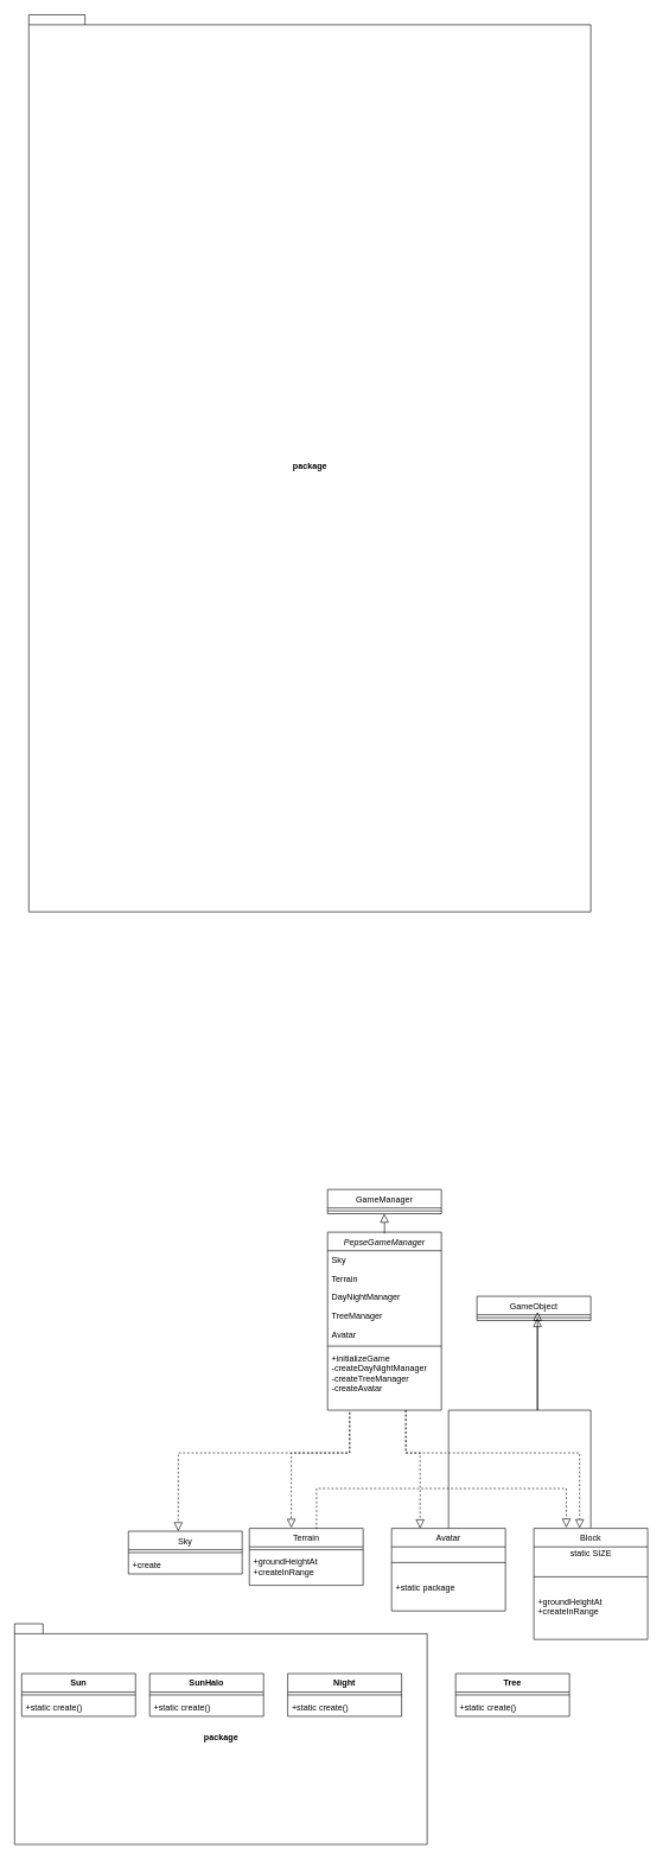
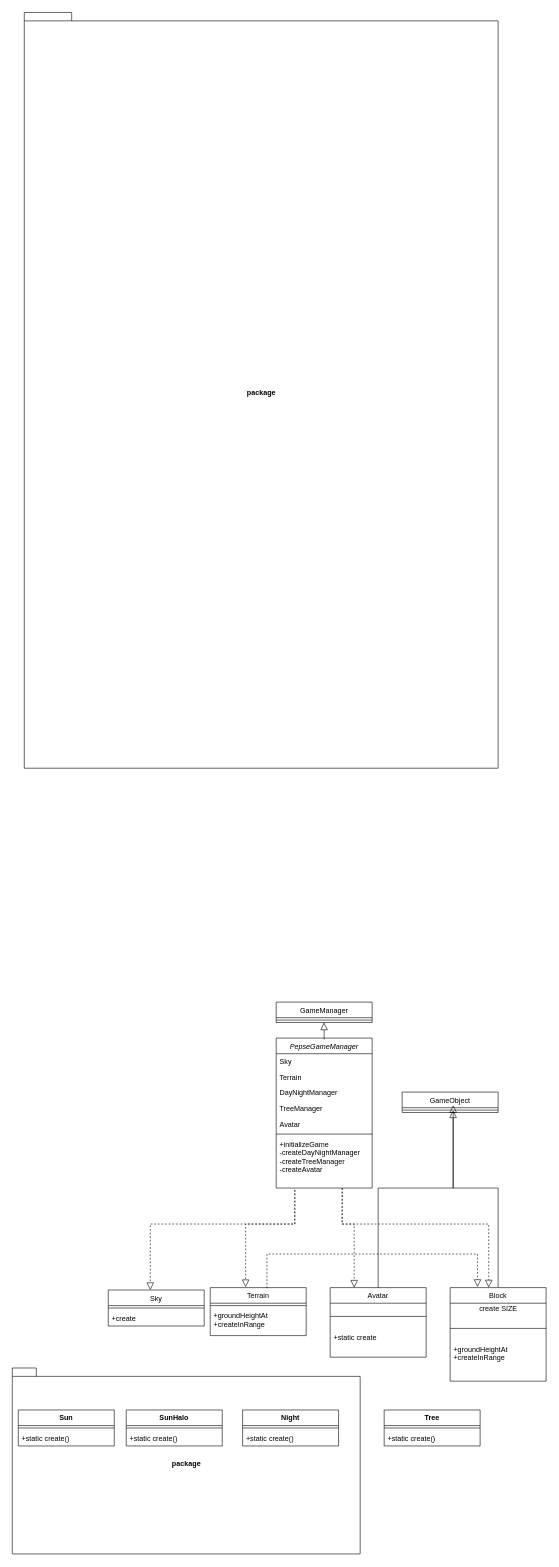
  <mxCell id="0" />
  <mxCell id="1" parent="0" />
  <mxCell id="2" value="PepseGameManager" style="swimlane;fontStyle=2;align=center;verticalAlign=top;childLayout=stackLayout;horizontal=1;startSize=26;horizontalStack=0;resizeParent=1;resizeLast=0;collapsible=1;marginBottom=0;rounded=0;shadow=0;strokeWidth=1;" parent="1" vertex="1"><mxGeometry x="460" y="1730" width="160" height="250" as="geometry"><mxRectangle x="230" y="140" width="160" height="26" as="alternateBounds" /></mxGeometry></mxCell>
  <mxCell id="3" value="Sky   " style="text;align=left;verticalAlign=top;spacingLeft=4;spacingRight=4;overflow=hidden;rotatable=0;points=[[0,0.5],[1,0.5]];portConstraint=eastwest;" parent="2" vertex="1"><mxGeometry y="26" width="160" height="26" as="geometry" /></mxCell>
  <mxCell id="4" value="Terrain" style="text;align=left;verticalAlign=top;spacingLeft=4;spacingRight=4;overflow=hidden;rotatable=0;points=[[0,0.5],[1,0.5]];portConstraint=eastwest;rounded=0;shadow=0;html=0;" parent="2" vertex="1"><mxGeometry y="52" width="160" height="26" as="geometry" /></mxCell>
  <mxCell id="5" value="DayNightManager" style="text;align=left;verticalAlign=top;spacingLeft=4;spacingRight=4;overflow=hidden;rotatable=0;points=[[0,0.5],[1,0.5]];portConstraint=eastwest;rounded=0;shadow=0;html=0;" parent="2" vertex="1"><mxGeometry y="78" width="160" height="26" as="geometry" /></mxCell>
  <mxCell id="6" value="TreeManager" style="text;align=left;verticalAlign=top;spacingLeft=4;spacingRight=4;overflow=hidden;rotatable=0;points=[[0,0.5],[1,0.5]];portConstraint=eastwest;rounded=0;shadow=0;html=0;" parent="2" vertex="1"><mxGeometry y="104" width="160" height="26" as="geometry" /></mxCell>
  <mxCell id="7" value="Avatar" style="text;align=left;verticalAlign=top;spacingLeft=4;spacingRight=4;overflow=hidden;rotatable=0;points=[[0,0.5],[1,0.5]];portConstraint=eastwest;rounded=0;shadow=0;html=0;" parent="2" vertex="1"><mxGeometry y="130" width="160" height="26" as="geometry" /></mxCell>
  <mxCell id="8" value="" style="line;html=1;strokeWidth=1;align=left;verticalAlign=middle;spacingTop=-1;spacingLeft=3;spacingRight=3;rotatable=0;labelPosition=right;points=[];portConstraint=eastwest;" parent="2" vertex="1"><mxGeometry y="156" width="160" height="8" as="geometry" /></mxCell>
  <mxCell id="9" value="+initializeGame&#10;-createDayNightManager&#10;-createTreeManager&#10;-createAvatar" style="text;align=left;verticalAlign=top;spacingLeft=4;spacingRight=4;overflow=hidden;rotatable=0;points=[[0,0.5],[1,0.5]];portConstraint=eastwest;" parent="2" vertex="1"><mxGeometry y="164" width="160" height="86" as="geometry" /></mxCell>
  <mxCell id="10" value="Sky" style="swimlane;fontStyle=0;align=center;verticalAlign=top;childLayout=stackLayout;horizontal=1;startSize=26;horizontalStack=0;resizeParent=1;resizeLast=0;collapsible=1;marginBottom=0;rounded=0;shadow=0;strokeWidth=1;" parent="1" vertex="1"><mxGeometry x="180" y="2150" width="160" height="60" as="geometry"><mxRectangle x="550" y="140" width="160" height="26" as="alternateBounds" /></mxGeometry></mxCell>
  <mxCell id="11" value="" style="line;html=1;strokeWidth=1;align=left;verticalAlign=middle;spacingTop=-1;spacingLeft=3;spacingRight=3;rotatable=0;labelPosition=right;points=[];portConstraint=eastwest;" parent="10" vertex="1"><mxGeometry y="26" width="160" height="8" as="geometry" /></mxCell>
  <mxCell id="12" value="+create" style="text;align=left;verticalAlign=top;spacingLeft=4;spacingRight=4;overflow=hidden;rotatable=0;points=[[0,0.5],[1,0.5]];portConstraint=eastwest;" parent="10" vertex="1"><mxGeometry y="34" width="160" height="26" as="geometry" /></mxCell>
  <mxCell id="13" value="" style="endArrow=block;endSize=10;endFill=0;shadow=0;strokeWidth=1;rounded=0;edgeStyle=elbowEdgeStyle;elbow=vertical;" parent="1" edge="1"><mxGeometry width="160" relative="1" as="geometry"><mxPoint x="540" y="1732" as="sourcePoint" /><mxPoint x="539.5" y="1704" as="targetPoint" /></mxGeometry></mxCell>
  <mxCell id="14" value="GameManager" style="swimlane;fontStyle=0;align=center;verticalAlign=top;childLayout=stackLayout;horizontal=1;startSize=26;horizontalStack=0;resizeParent=1;resizeLast=0;collapsible=1;marginBottom=0;rounded=0;shadow=0;strokeWidth=1;" parent="1" vertex="1"><mxGeometry x="460" y="1670" width="160" height="34" as="geometry"><mxRectangle x="340" y="380" width="170" height="26" as="alternateBounds" /></mxGeometry></mxCell>
  <mxCell id="15" value="" style="line;html=1;strokeWidth=1;align=left;verticalAlign=middle;spacingTop=-1;spacingLeft=3;spacingRight=3;rotatable=0;labelPosition=right;points=[];portConstraint=eastwest;" parent="14" vertex="1"><mxGeometry y="26" width="160" height="8" as="geometry" /></mxCell>
  <mxCell id="16" value="" style="endArrow=block;endSize=10;endFill=0;shadow=0;strokeWidth=1;rounded=0;edgeStyle=elbowEdgeStyle;elbow=vertical;exitX=0.5;exitY=0;exitDx=0;exitDy=0;entryX=0.531;entryY=0.565;entryDx=0;entryDy=0;entryPerimeter=0;" parent="1" source="22" edge="1" target="18"><mxGeometry width="160" relative="1" as="geometry"><mxPoint x="699.5" y="2010" as="sourcePoint" /><mxPoint x="699.5" y="1850" as="targetPoint" /><Array as="points"><mxPoint x="790" y="1980" /><mxPoint x="690" y="1950" /></Array></mxGeometry></mxCell>
  <mxCell id="17" value="GameObject" style="swimlane;fontStyle=0;align=center;verticalAlign=top;childLayout=stackLayout;horizontal=1;startSize=26;horizontalStack=0;resizeParent=1;resizeLast=0;collapsible=1;marginBottom=0;rounded=0;shadow=0;strokeWidth=1;" parent="1" vertex="1"><mxGeometry x="670" y="1820" width="160" height="34" as="geometry"><mxRectangle x="340" y="380" width="170" height="26" as="alternateBounds" /></mxGeometry></mxCell>
  <mxCell id="18" value="" style="line;html=1;strokeWidth=1;align=left;verticalAlign=middle;spacingTop=-1;spacingLeft=3;spacingRight=3;rotatable=0;labelPosition=right;points=[];portConstraint=eastwest;" parent="17" vertex="1"><mxGeometry y="26" width="160" height="8" as="geometry" /></mxCell>
  <mxCell id="19" value="Terrain" style="swimlane;fontStyle=0;align=center;verticalAlign=top;childLayout=stackLayout;horizontal=1;startSize=26;horizontalStack=0;resizeParent=1;resizeLast=0;collapsible=1;marginBottom=0;rounded=0;shadow=0;strokeWidth=1;" parent="1" vertex="1"><mxGeometry x="350" y="2146" width="160" height="80" as="geometry"><mxRectangle x="550" y="140" width="160" height="26" as="alternateBounds" /></mxGeometry></mxCell>
  <mxCell id="20" value="" style="line;html=1;strokeWidth=1;align=left;verticalAlign=middle;spacingTop=-1;spacingLeft=3;spacingRight=3;rotatable=0;labelPosition=right;points=[];portConstraint=eastwest;" parent="19" vertex="1"><mxGeometry y="26" width="160" height="8" as="geometry" /></mxCell>
  <mxCell id="21" value="+groundHeightAt&#10;+createInRange" style="text;align=left;verticalAlign=top;spacingLeft=4;spacingRight=4;overflow=hidden;rotatable=0;points=[[0,0.5],[1,0.5]];portConstraint=eastwest;" parent="19" vertex="1"><mxGeometry y="34" width="160" height="46" as="geometry" /></mxCell>
  <mxCell id="22" value="Block" style="swimlane;fontStyle=0;align=center;verticalAlign=top;childLayout=stackLayout;horizontal=1;startSize=26;horizontalStack=0;resizeParent=1;resizeLast=0;collapsible=1;marginBottom=0;rounded=0;shadow=0;strokeWidth=1;" parent="1" vertex="1"><mxGeometry x="750" y="2146" width="160" height="156" as="geometry"><mxRectangle x="550" y="140" width="160" height="26" as="alternateBounds" /></mxGeometry></mxCell>
- <mxCell id="23" value="static SIZE" style="text;html=1;align=center;verticalAlign=middle;resizable=0;points=[];autosize=1;strokeColor=none;fillColor=none;" parent="22" vertex="1"><mxGeometry y="26" width="160" height="20" as="geometry" /></mxCell>
+ <mxCell id="23" value="create SIZE" style="text;html=1;align=center;verticalAlign=middle;resizable=0;points=[];autosize=1;strokeColor=none;fillColor=none;" parent="22" vertex="1"><mxGeometry y="26" width="160" height="20" as="geometry" /></mxCell>
  <mxCell id="24" value="" style="line;html=1;strokeWidth=1;align=left;verticalAlign=middle;spacingTop=-1;spacingLeft=3;spacingRight=3;rotatable=0;labelPosition=right;points=[];portConstraint=eastwest;" parent="22" vertex="1"><mxGeometry y="46" width="160" height="44" as="geometry" /></mxCell>
  <mxCell id="25" value="+groundHeightAt&#10;+createInRange" style="text;align=left;verticalAlign=top;spacingLeft=4;spacingRight=4;overflow=hidden;rotatable=0;points=[[0,0.5],[1,0.5]];portConstraint=eastwest;" parent="22" vertex="1"><mxGeometry y="90" width="160" height="66" as="geometry" /></mxCell>
  <mxCell id="26" value="Avatar" style="swimlane;fontStyle=0;align=center;verticalAlign=top;childLayout=stackLayout;horizontal=1;startSize=26;horizontalStack=0;resizeParent=1;resizeLast=0;collapsible=1;marginBottom=0;rounded=0;shadow=0;strokeWidth=1;" parent="1" vertex="1"><mxGeometry x="550" y="2146" width="160" height="116" as="geometry"><mxRectangle x="550" y="140" width="160" height="26" as="alternateBounds" /></mxGeometry></mxCell>
  <mxCell id="27" value="" style="line;html=1;strokeWidth=1;align=left;verticalAlign=middle;spacingTop=-1;spacingLeft=3;spacingRight=3;rotatable=0;labelPosition=right;points=[];portConstraint=eastwest;" parent="26" vertex="1"><mxGeometry y="26" width="160" height="44" as="geometry" /></mxCell>
- <mxCell id="28" value="+static package" style="text;align=left;verticalAlign=top;spacingLeft=4;spacingRight=4;overflow=hidden;rotatable=0;points=[[0,0.5],[1,0.5]];portConstraint=eastwest;" parent="26" vertex="1"><mxGeometry y="70" width="160" height="46" as="geometry" /></mxCell>
+ <mxCell id="28" value="+static create" style="text;align=left;verticalAlign=top;spacingLeft=4;spacingRight=4;overflow=hidden;rotatable=0;points=[[0,0.5],[1,0.5]];portConstraint=eastwest;" parent="26" vertex="1"><mxGeometry y="70" width="160" height="46" as="geometry" /></mxCell>
  <mxCell id="29" value="" style="endArrow=block;endSize=10;endFill=0;shadow=0;strokeWidth=1;rounded=0;edgeStyle=elbowEdgeStyle;elbow=vertical;exitX=0.5;exitY=0;exitDx=0;exitDy=0;entryX=0.532;entryY=0.645;entryDx=0;entryDy=0;entryPerimeter=0;" edge="1" parent="1" source="26" target="17"><mxGeometry width="160" relative="1" as="geometry"><mxPoint x="840" y="2156" as="sourcePoint" /><mxPoint x="755" y="1850" as="targetPoint" /><Array as="points"><mxPoint x="710" y="1980" /><mxPoint x="700" y="1960" /></Array></mxGeometry></mxCell>
  <mxCell id="30" value="" style="endArrow=block;endSize=10;endFill=0;shadow=0;strokeWidth=1;rounded=0;edgeStyle=elbowEdgeStyle;elbow=vertical;dashed=1;exitX=0.195;exitY=1.04;exitDx=0;exitDy=0;exitPerimeter=0;entryX=0.438;entryY=0;entryDx=0;entryDy=0;entryPerimeter=0;" edge="1" parent="1" source="9" target="10"><mxGeometry width="160" relative="1" as="geometry"><mxPoint x="640" y="2156" as="sourcePoint" /><mxPoint x="280" y="2060" as="targetPoint" /><Array as="points"><mxPoint x="520" y="2040" /><mxPoint x="520" y="2040" /><mxPoint x="710" y="1970" /></Array></mxGeometry></mxCell>
  <mxCell id="31" value="" style="endArrow=block;endSize=10;endFill=0;shadow=0;strokeWidth=1;rounded=0;edgeStyle=elbowEdgeStyle;elbow=vertical;dashed=1;exitX=0.193;exitY=1.031;exitDx=0;exitDy=0;exitPerimeter=0;entryX=0.369;entryY=-0.01;entryDx=0;entryDy=0;entryPerimeter=0;" edge="1" parent="1" source="9" target="19"><mxGeometry width="160" relative="1" as="geometry"><mxPoint x="350" y="2190" as="sourcePoint" /><mxPoint x="410" y="2140" as="targetPoint" /><Array as="points"><mxPoint x="530" y="2040" /><mxPoint x="720" y="1980" /></Array></mxGeometry></mxCell>
  <mxCell id="32" value="" style="endArrow=block;endSize=10;endFill=0;shadow=0;strokeWidth=1;rounded=0;edgeStyle=elbowEdgeStyle;elbow=vertical;dashed=1;entryX=0.25;entryY=0;entryDx=0;entryDy=0;" edge="1" parent="1" target="26"><mxGeometry width="160" relative="1" as="geometry"><mxPoint x="570" y="1980" as="sourcePoint" /><mxPoint x="620" y="1940" as="targetPoint" /><Array as="points"><mxPoint x="590" y="2040" /><mxPoint x="730" y="1990" /></Array></mxGeometry></mxCell>
  <mxCell id="33" value="" style="endArrow=block;endSize=10;endFill=0;shadow=0;strokeWidth=1;rounded=0;edgeStyle=elbowEdgeStyle;elbow=vertical;dashed=1;entryX=0.402;entryY=-0.002;entryDx=0;entryDy=0;entryPerimeter=0;" edge="1" parent="1" target="22"><mxGeometry width="160" relative="1" as="geometry"><mxPoint x="570" y="1980" as="sourcePoint" /><mxPoint x="530" y="1980" as="targetPoint" /><Array as="points"><mxPoint x="680" y="2040" /><mxPoint x="740" y="2000" /></Array></mxGeometry></mxCell>
  <mxCell id="34" value="package" style="shape=folder;fontStyle=1;spacingTop=10;tabWidth=40;tabHeight=14;tabPosition=left;html=1;gradientColor=#ffffff;gradientDirection=north;fillColor=none;" vertex="1" parent="1"><mxGeometry x="40" y="20" width="790" height="1260" as="geometry" /></mxCell>
  <mxCell id="35" value="Sun" style="swimlane;fontStyle=1;align=center;verticalAlign=top;childLayout=stackLayout;horizontal=1;startSize=26;horizontalStack=0;resizeParent=1;resizeParentMax=0;resizeLast=0;collapsible=1;marginBottom=0;fillColor=none;gradientColor=#ffffff;gradientDirection=north;" vertex="1" parent="1"><mxGeometry x="30" y="2350" width="160" height="60" as="geometry" /></mxCell>
  <mxCell id="36" value="" style="line;strokeWidth=1;fillColor=none;align=left;verticalAlign=middle;spacingTop=-1;spacingLeft=3;spacingRight=3;rotatable=0;labelPosition=right;points=[];portConstraint=eastwest;" vertex="1" parent="35"><mxGeometry y="26" width="160" height="8" as="geometry" /></mxCell>
  <mxCell id="37" value="+static create()" style="text;strokeColor=none;fillColor=none;align=left;verticalAlign=top;spacingLeft=4;spacingRight=4;overflow=hidden;rotatable=0;points=[[0,0.5],[1,0.5]];portConstraint=eastwest;" vertex="1" parent="35"><mxGeometry y="34" width="160" height="26" as="geometry" /></mxCell>
  <mxCell id="38" value="SunHalo" style="swimlane;fontStyle=1;align=center;verticalAlign=top;childLayout=stackLayout;horizontal=1;startSize=26;horizontalStack=0;resizeParent=1;resizeParentMax=0;resizeLast=0;collapsible=1;marginBottom=0;fillColor=none;gradientColor=#ffffff;gradientDirection=north;" vertex="1" parent="1"><mxGeometry x="210" y="2350" width="160" height="60" as="geometry" /></mxCell>
  <mxCell id="39" value="" style="line;strokeWidth=1;fillColor=none;align=left;verticalAlign=middle;spacingTop=-1;spacingLeft=3;spacingRight=3;rotatable=0;labelPosition=right;points=[];portConstraint=eastwest;" vertex="1" parent="38"><mxGeometry y="26" width="160" height="8" as="geometry" /></mxCell>
  <mxCell id="40" value="+static create()" style="text;strokeColor=none;fillColor=none;align=left;verticalAlign=top;spacingLeft=4;spacingRight=4;overflow=hidden;rotatable=0;points=[[0,0.5],[1,0.5]];portConstraint=eastwest;" vertex="1" parent="38"><mxGeometry y="34" width="160" height="26" as="geometry" /></mxCell>
  <mxCell id="41" value="Night" style="swimlane;fontStyle=1;align=center;verticalAlign=top;childLayout=stackLayout;horizontal=1;startSize=26;horizontalStack=0;resizeParent=1;resizeParentMax=0;resizeLast=0;collapsible=1;marginBottom=0;fillColor=none;gradientColor=#ffffff;gradientDirection=north;" vertex="1" parent="1"><mxGeometry x="404" y="2350" width="160" height="60" as="geometry" /></mxCell>
  <mxCell id="42" value="" style="line;strokeWidth=1;fillColor=none;align=left;verticalAlign=middle;spacingTop=-1;spacingLeft=3;spacingRight=3;rotatable=0;labelPosition=right;points=[];portConstraint=eastwest;" vertex="1" parent="41"><mxGeometry y="26" width="160" height="8" as="geometry" /></mxCell>
  <mxCell id="43" value="+static create()" style="text;strokeColor=none;fillColor=none;align=left;verticalAlign=top;spacingLeft=4;spacingRight=4;overflow=hidden;rotatable=0;points=[[0,0.5],[1,0.5]];portConstraint=eastwest;" vertex="1" parent="41"><mxGeometry y="34" width="160" height="26" as="geometry" /></mxCell>
  <mxCell id="44" value="Tree" style="swimlane;fontStyle=1;align=center;verticalAlign=top;childLayout=stackLayout;horizontal=1;startSize=26;horizontalStack=0;resizeParent=1;resizeParentMax=0;resizeLast=0;collapsible=1;marginBottom=0;fillColor=none;gradientColor=#ffffff;gradientDirection=north;" vertex="1" parent="1"><mxGeometry x="640" y="2350" width="160" height="60" as="geometry" /></mxCell>
  <mxCell id="45" value="" style="line;strokeWidth=1;fillColor=none;align=left;verticalAlign=middle;spacingTop=-1;spacingLeft=3;spacingRight=3;rotatable=0;labelPosition=right;points=[];portConstraint=eastwest;" vertex="1" parent="44"><mxGeometry y="26" width="160" height="8" as="geometry" /></mxCell>
  <mxCell id="46" value="+static create()" style="text;strokeColor=none;fillColor=none;align=left;verticalAlign=top;spacingLeft=4;spacingRight=4;overflow=hidden;rotatable=0;points=[[0,0.5],[1,0.5]];portConstraint=eastwest;" vertex="1" parent="44"><mxGeometry y="34" width="160" height="26" as="geometry" /></mxCell>
  <mxCell id="47" value="" style="endArrow=block;endSize=10;endFill=0;shadow=0;strokeWidth=1;rounded=0;edgeStyle=elbowEdgeStyle;elbow=vertical;dashed=1;exitX=0.591;exitY=0.013;exitDx=0;exitDy=0;exitPerimeter=0;entryX=0.285;entryY=-0.007;entryDx=0;entryDy=0;entryPerimeter=0;" edge="1" parent="1" source="19" target="22"><mxGeometry width="160" relative="1" as="geometry"><mxPoint x="440" y="2156" as="sourcePoint" /><mxPoint x="800" y="2140" as="targetPoint" /><Array as="points"><mxPoint x="620" y="2090" /><mxPoint x="730" y="1990" /></Array></mxGeometry></mxCell>
  <mxCell id="48" value="package" style="shape=folder;fontStyle=1;spacingTop=10;tabWidth=40;tabHeight=14;tabPosition=left;html=1;fillColor=none;gradientColor=#ffffff;gradientDirection=north;" vertex="1" parent="1"><mxGeometry x="20" y="2280" width="580" height="310" as="geometry" /></mxCell>
